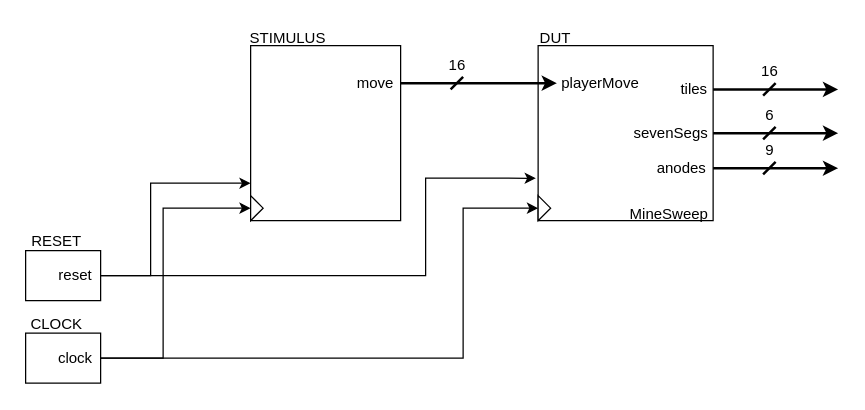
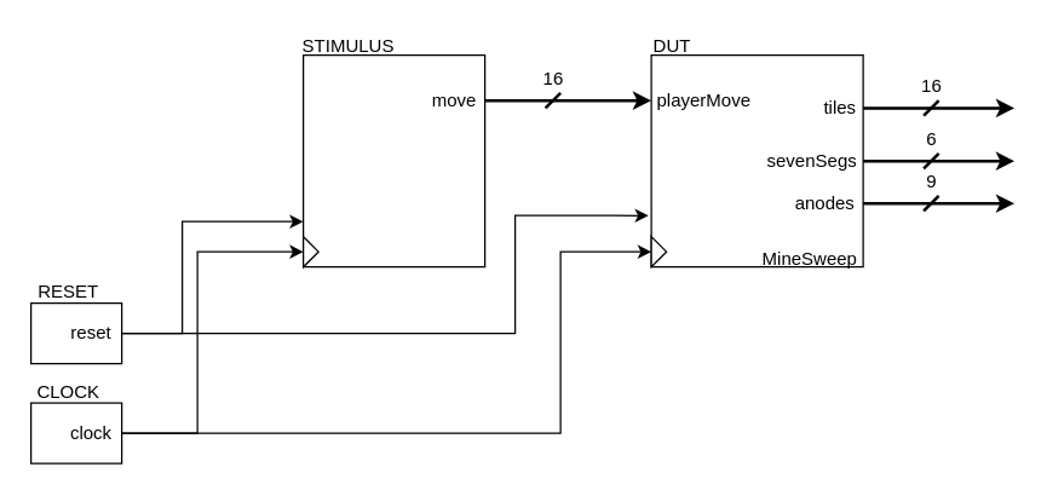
  <mxCell id="0" />
  <mxCell id="1" parent="0" />
  <mxCell id="2" value="" style="externalPins=0;recursiveResize=0;shadow=0;dashed=0;align=center;html=1;strokeWidth=1;shape=mxgraph.rtl.abstract.entity;container=1;collapsible=0;kind=sequential;drawPins=0;left=3;right=2;bottom=0;top=0;" parent="1" vertex="1"><mxGeometry x="430" y="36" width="140" height="140" as="geometry" /></mxCell>
- <mxCell id="3" value="playerMove" style="text;html=1;strokeColor=none;fillColor=none;align=center;verticalAlign=middle;whiteSpace=wrap;rounded=0;" parent="2" vertex="1"><mxGeometry x="15" y="20" width="70" height="20" as="geometry" /></mxCell>
+ <mxCell id="3" value="playerMove" style="text;html=1;strokeColor=none;fillColor=none;align=center;verticalAlign=middle;whiteSpace=wrap;rounded=0;" parent="2" vertex="1"><mxGeometry y="20" width="70" height="20" as="geometry" /></mxCell>
  <mxCell id="4" value="" style="triangle;whiteSpace=wrap;html=1;" parent="2" vertex="1"><mxGeometry y="120" width="10" height="20" as="geometry" /></mxCell>
  <mxCell id="5" value="tiles" style="text;html=1;strokeColor=none;fillColor=none;align=center;verticalAlign=middle;whiteSpace=wrap;rounded=0;" parent="2" vertex="1"><mxGeometry x="110" y="30" width="30" height="10" as="geometry" /></mxCell>
  <mxCell id="6" value="DUT" style="text;html=1;strokeColor=none;fillColor=none;align=center;verticalAlign=middle;whiteSpace=wrap;rounded=0;strokeWidth=2;" parent="2" vertex="1"><mxGeometry x="-6" y="-16" width="40" height="20" as="geometry" /></mxCell>
  <mxCell id="7" value="MineSweep" style="text;html=1;strokeColor=none;fillColor=none;align=center;verticalAlign=middle;whiteSpace=wrap;rounded=0;strokeWidth=2;" parent="2" vertex="1"><mxGeometry x="70" y="130" width="70" height="10" as="geometry" /></mxCell>
  <mxCell id="8" value="sevenSegs" style="text;html=1;align=center;verticalAlign=middle;resizable=0;points=[];autosize=1;strokeColor=none;fillColor=none;" vertex="1" parent="2"><mxGeometry x="66" y="55" width="80" height="30" as="geometry" /></mxCell>
  <mxCell id="9" value="anodes" style="text;html=1;strokeColor=none;fillColor=none;align=center;verticalAlign=middle;whiteSpace=wrap;rounded=0;" vertex="1" parent="2"><mxGeometry x="90" y="93" width="50" height="10" as="geometry" /></mxCell>
  <mxCell id="10" value="" style="externalPins=0;recursiveResize=0;shadow=0;dashed=0;align=center;html=1;strokeWidth=1;shape=mxgraph.rtl.abstract.entity;container=1;collapsible=0;kind=sequential;drawPins=0;left=3;right=2;bottom=0;top=0;" parent="1" vertex="1"><mxGeometry x="200" y="36" width="120" height="140" as="geometry" /></mxCell>
  <mxCell id="11" value="" style="triangle;whiteSpace=wrap;html=1;" parent="10" vertex="1"><mxGeometry y="120" width="10" height="20" as="geometry" /></mxCell>
  <mxCell id="12" value="move" style="text;html=1;strokeColor=none;fillColor=none;align=center;verticalAlign=middle;whiteSpace=wrap;rounded=0;strokeWidth=2;" parent="10" vertex="1"><mxGeometry x="80" y="26" width="40" height="8" as="geometry" /></mxCell>
  <mxCell id="13" style="edgeStyle=none;rounded=0;html=1;exitX=0;exitY=0;exitDx=60;exitDy=20;exitPerimeter=0;entryX=0;entryY=0.786;entryDx=0;entryDy=0;entryPerimeter=0;" parent="1" source="15" target="10" edge="1"><mxGeometry relative="1" as="geometry"><Array as="points"><mxPoint x="120" y="220" /><mxPoint x="120" y="146" /></Array></mxGeometry></mxCell>
  <mxCell id="14" style="edgeStyle=none;rounded=0;html=1;exitX=0;exitY=0;exitDx=60;exitDy=20;exitPerimeter=0;entryX=-0.013;entryY=0.758;entryDx=0;entryDy=0;entryPerimeter=0;" parent="1" source="15" target="2" edge="1"><mxGeometry relative="1" as="geometry"><Array as="points"><mxPoint x="340" y="220" /><mxPoint x="340" y="142" /></Array></mxGeometry></mxCell>
  <mxCell id="15" value="" style="externalPins=0;recursiveResize=0;shadow=0;dashed=0;align=center;html=1;strokeWidth=1;shape=mxgraph.rtl.abstract.entity;container=1;collapsible=0;kind=sequential;drawPins=0;left=3;right=2;bottom=0;top=0;" parent="1" vertex="1"><mxGeometry x="20" y="200" width="60" height="40" as="geometry" /></mxCell>
  <mxCell id="16" value="reset" style="text;html=1;strokeColor=none;fillColor=none;align=center;verticalAlign=middle;whiteSpace=wrap;rounded=0;" parent="15" vertex="1"><mxGeometry x="20" y="15" width="40" height="10" as="geometry" /></mxCell>
  <mxCell id="17" style="edgeStyle=none;html=1;exitX=0;exitY=0;exitDx=60;exitDy=20;exitPerimeter=0;entryX=0;entryY=0.5;entryDx=0;entryDy=0;rounded=0;" parent="1" source="19" target="11" edge="1"><mxGeometry relative="1" as="geometry"><Array as="points"><mxPoint x="130" y="286" /><mxPoint x="130" y="166" /></Array></mxGeometry></mxCell>
  <mxCell id="18" style="edgeStyle=none;html=1;exitX=0;exitY=0;exitDx=60;exitDy=20;exitPerimeter=0;entryX=0;entryY=0.5;entryDx=0;entryDy=0;rounded=0;" parent="1" source="19" target="4" edge="1"><mxGeometry relative="1" as="geometry"><Array as="points"><mxPoint x="370" y="286" /><mxPoint x="370" y="166" /></Array></mxGeometry></mxCell>
  <mxCell id="19" value="" style="externalPins=0;recursiveResize=0;shadow=0;dashed=0;align=center;html=1;strokeWidth=1;shape=mxgraph.rtl.abstract.entity;container=1;collapsible=0;kind=sequential;drawPins=0;left=3;right=2;bottom=0;top=0;" parent="1" vertex="1"><mxGeometry x="20" y="266" width="60" height="40" as="geometry" /></mxCell>
  <mxCell id="20" value="clock" style="text;html=1;strokeColor=none;fillColor=none;align=center;verticalAlign=middle;whiteSpace=wrap;rounded=0;" parent="19" vertex="1"><mxGeometry x="20" y="15" width="40" height="10" as="geometry" /></mxCell>
  <mxCell id="21" value="" style="endArrow=classic;html=1;entryX=0;entryY=0.5;entryDx=0;entryDy=0;strokeWidth=2;" parent="1" target="3" edge="1"><mxGeometry width="50" height="50" relative="1" as="geometry"><mxPoint x="320" y="66" as="sourcePoint" /><mxPoint x="470" y="126" as="targetPoint" /></mxGeometry></mxCell>
  <mxCell id="22" value="CLOCK" style="text;html=1;strokeColor=none;fillColor=none;align=center;verticalAlign=middle;whiteSpace=wrap;rounded=0;" parent="1" vertex="1"><mxGeometry x="20" y="244" width="50" height="30" as="geometry" /></mxCell>
  <mxCell id="23" value="RESET" style="text;html=1;strokeColor=none;fillColor=none;align=center;verticalAlign=middle;whiteSpace=wrap;rounded=0;" parent="1" vertex="1"><mxGeometry x="20" y="183" width="50" height="20" as="geometry" /></mxCell>
  <mxCell id="24" value="" style="endArrow=classic;html=1;rounded=0;exitX=1;exitY=0.5;exitDx=0;exitDy=0;strokeWidth=2;" parent="1" source="5" edge="1"><mxGeometry width="50" height="50" relative="1" as="geometry"><mxPoint x="590" y="126" as="sourcePoint" /><mxPoint x="670" y="71" as="targetPoint" /></mxGeometry></mxCell>
  <mxCell id="25" value="16" style="verticalLabelPosition=top;shadow=0;dashed=0;align=center;html=1;verticalAlign=bottom;shape=mxgraph.electrical.transmission.bus_width;pointerEvents=1;strokeWidth=2;labelPosition=center;" parent="1" vertex="1"><mxGeometry x="360" y="61" width="10" height="10" as="geometry" /></mxCell>
  <mxCell id="26" value="16" style="verticalLabelPosition=top;shadow=0;dashed=0;align=center;html=1;verticalAlign=bottom;shape=mxgraph.electrical.transmission.bus_width;pointerEvents=1;strokeWidth=2;labelPosition=center;" parent="1" vertex="1"><mxGeometry x="610" y="66" width="10" height="10" as="geometry" /></mxCell>
  <mxCell id="27" value="STIMULUS" style="text;html=1;strokeColor=none;fillColor=none;align=center;verticalAlign=middle;whiteSpace=wrap;rounded=0;strokeWidth=2;" parent="1" vertex="1"><mxGeometry x="200" y="25" width="60" height="10" as="geometry" /></mxCell>
  <mxCell id="28" style="edgeStyle=none;html=1;strokeWidth=2;" edge="1" parent="1"><mxGeometry relative="1" as="geometry"><mxPoint x="670" y="106" as="targetPoint" /><mxPoint x="570" y="106" as="sourcePoint" /></mxGeometry></mxCell>
  <mxCell id="29" value="6" style="verticalLabelPosition=top;shadow=0;dashed=0;align=center;html=1;verticalAlign=bottom;shape=mxgraph.electrical.transmission.bus_width;pointerEvents=1;strokeWidth=2;labelPosition=center;" vertex="1" parent="1"><mxGeometry x="610" y="101" width="10" height="10" as="geometry" /></mxCell>
  <mxCell id="30" style="edgeStyle=none;html=1;exitX=1;exitY=0.5;exitDx=0;exitDy=0;strokeWidth=2;" edge="1" parent="1" source="9"><mxGeometry relative="1" as="geometry"><mxPoint x="670" y="134.047" as="targetPoint" /></mxGeometry></mxCell>
  <mxCell id="31" value="9" style="verticalLabelPosition=top;shadow=0;dashed=0;align=center;html=1;verticalAlign=bottom;shape=mxgraph.electrical.transmission.bus_width;pointerEvents=1;strokeWidth=2;labelPosition=center;" vertex="1" parent="1"><mxGeometry x="610" y="129" width="10" height="10" as="geometry" /></mxCell>
